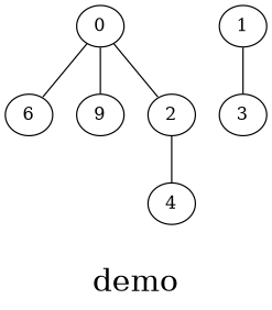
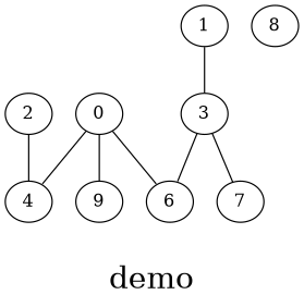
  graph {
    fontsize=24
    label="\ndemo\n"
    splines=false
    node [shape=ellipse]
    0 [height=0.3 width=0.3]
    4 [height=0.3 width=0.3]
    6 [height=0.3 width=0.3]
    9 [height=0.3 width=0.3]
+   7 [height=0.3 width=0.3]
    1 [height=0.3 width=0.3]
    3 [height=0.3 width=0.3]
    2 [height=0.3 width=0.3]
-   0 -- 2
+   8 [height=0.3 width=0.3]
+   0 -- 4
    0 -- 6
    0 -- 9
    1 -- 3
+   3 -- 6
+   3 -- 7
    2 -- 4
  }
